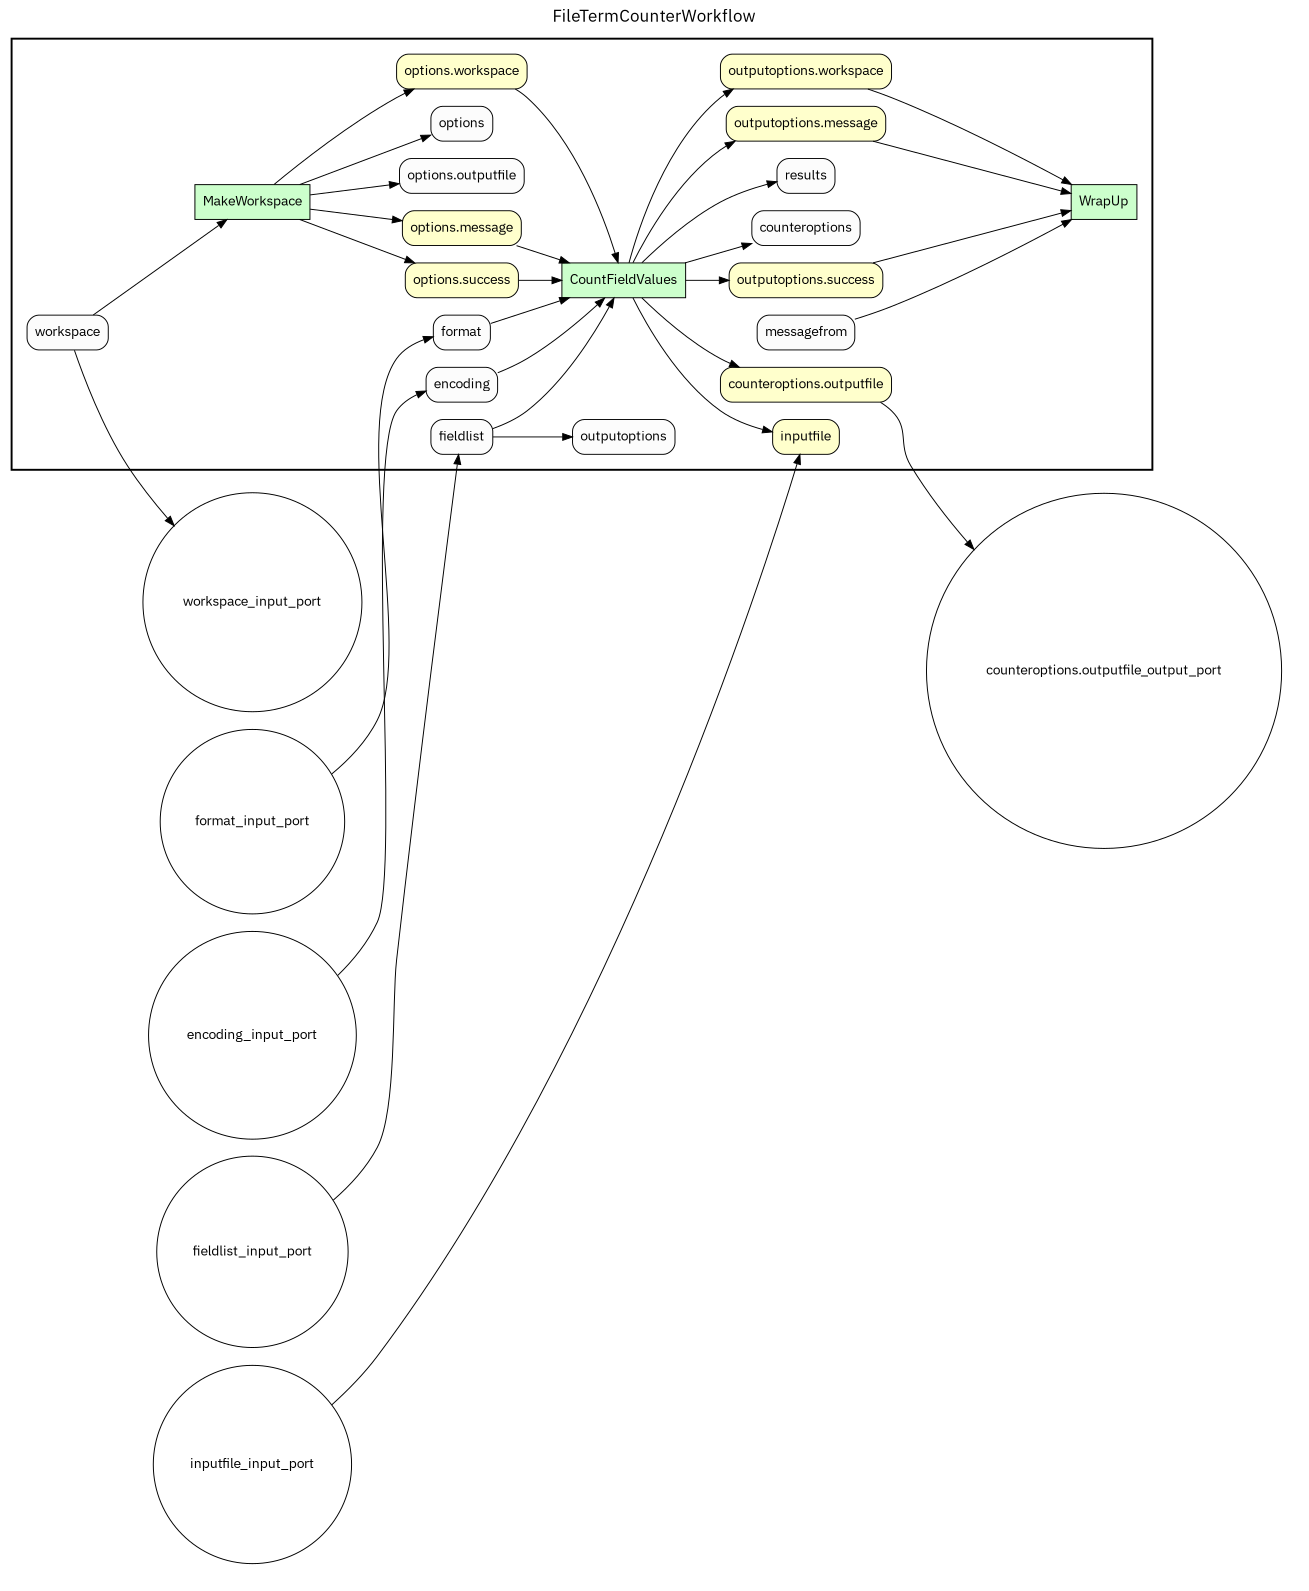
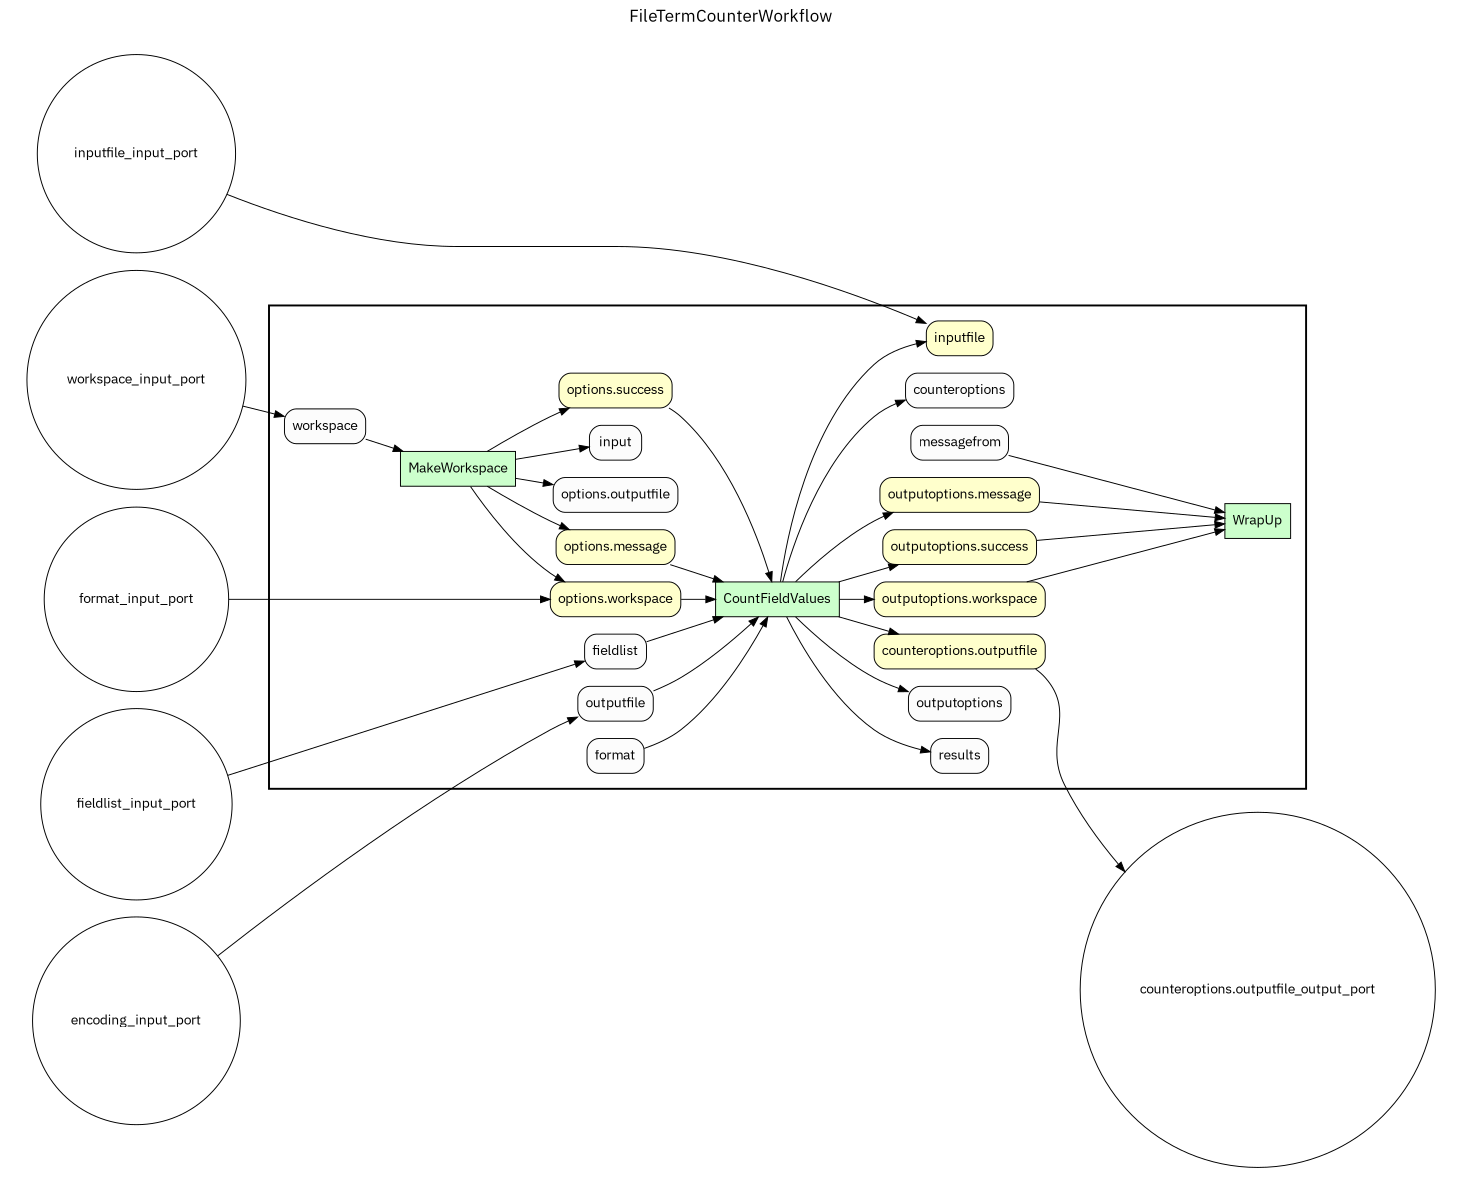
  digraph {
    fontname="IBM Plex Sans"
    fontsize=18
    label=FileTermCounterWorkflow
    labelloc=t
    rankdir=LR
    node [fillcolor="#FCFCFC" fontname="IBM Plex Sans" peripheries=1 shape=box style="rounded,filled"]
    edge [fontname="IBM Plex Sans"]
    MakeWorkspace [fillcolor="#CCFFCC" style=filled]
    "options.workspace" [fillcolor="#FFFFCC"]
    "options.success" [fillcolor="#FFFFCC"]
    "options.message" [fillcolor="#FFFFCC"]
    "options.outputfile"
-   options
+   options [label=input]
    CountFieldValues [fillcolor="#CCFFCC" style=filled]
    "counteroptions.outputfile" [fillcolor="#FFFFCC"]
    "outputoptions.workspace" [fillcolor="#FFFFCC"]
    "outputoptions.success" [fillcolor="#FFFFCC"]
    "outputoptions.message" [fillcolor="#FFFFCC"]
    counteroptions
    results
    outputoptions
    WrapUp [fillcolor="#CCFFCC" style=filled]
    inputfile [fillcolor="#FFFFCC"]
    workspace
-   encoding
+   encoding [label=outputfile]
    format
    fieldlist
    messagefrom
    workspace_input_port [fillcolor="#FFFFFF" shape=circle width=0.2]
    inputfile_input_port [fillcolor="#FFFFFF" shape=circle width=0.2]
    encoding_input_port [fillcolor="#FFFFFF" shape=circle width=0.2]
    format_input_port [fillcolor="#FFFFFF" shape=circle width=0.2]
    fieldlist_input_port [fillcolor="#FFFFFF" shape=circle width=0.2]
    "counteroptions.outputfile_output_port" [fillcolor="#FFFFFF" shape=circle width=0.2]
    subgraph cluster_1 {
      color=black
      label=""
      penwidth=2
      subgraph cluster_2 {
        color=black
        label=""
        penwidth=0
        MakeWorkspace
        "options.workspace"
        "options.success"
        "options.message"
        "options.outputfile"
        options
        CountFieldValues
        "counteroptions.outputfile"
        "outputoptions.workspace"
        "outputoptions.success"
        "outputoptions.message"
        counteroptions
        results
        outputoptions
        WrapUp
        inputfile
        workspace
        encoding
        format
        fieldlist
        messagefrom
      }
    }
    subgraph cluster_3 {
      label=""
      penwidth=0
      subgraph cluster_4 {
        label=""
        penwidth=0
        workspace_input_port
        inputfile_input_port
        encoding_input_port
        format_input_port
        fieldlist_input_port
      }
    }
    subgraph cluster_5 {
      label=""
      penwidth=0
      subgraph cluster_6 {
        label=""
        penwidth=0
        "counteroptions.outputfile_output_port"
      }
    }
    MakeWorkspace -> "options.workspace"
    MakeWorkspace -> "options.success"
    MakeWorkspace -> "options.message"
    MakeWorkspace -> "options.outputfile"
    MakeWorkspace -> options
    "options.workspace" -> CountFieldValues
    "options.success" -> CountFieldValues
    "options.message" -> CountFieldValues
    CountFieldValues -> "counteroptions.outputfile"
    CountFieldValues -> "outputoptions.workspace"
    CountFieldValues -> "outputoptions.success"
    CountFieldValues -> "outputoptions.message"
    CountFieldValues -> counteroptions
    CountFieldValues -> results
-   fieldlist -> outputoptions
+   CountFieldValues -> outputoptions
    CountFieldValues -> inputfile
    "counteroptions.outputfile" -> "counteroptions.outputfile_output_port"
    "outputoptions.workspace" -> WrapUp
    "outputoptions.success" -> WrapUp
    "outputoptions.message" -> WrapUp
    workspace -> MakeWorkspace
    encoding -> CountFieldValues
    format -> CountFieldValues
    fieldlist -> CountFieldValues
    messagefrom -> WrapUp
-   workspace -> workspace_input_port
+   workspace_input_port -> workspace
    inputfile_input_port -> inputfile
    encoding_input_port -> encoding
-   format_input_port -> format
+   format_input_port -> "options.workspace"
    fieldlist_input_port -> fieldlist
  }
